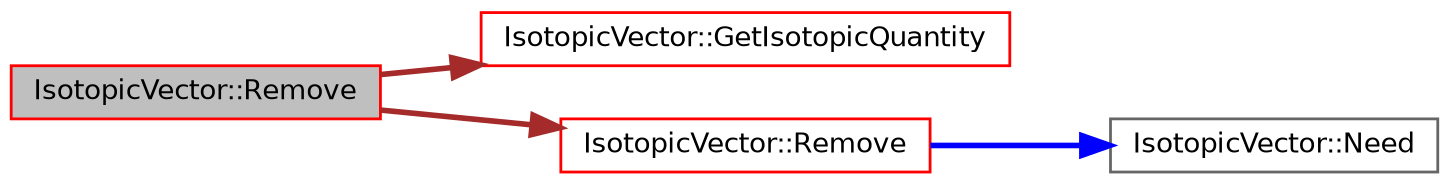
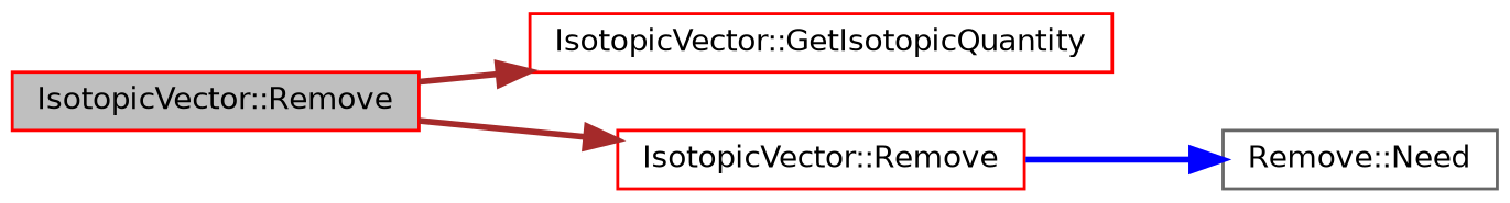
  digraph {
    rankdir=LR
    node [color=red fillcolor=white fontname=Helvetica fontsize=10 shape=record style=filled]
    edge [color=brown fontname=Helvetica fontsize=10 labelfontname=Helvetica labelfontsize=10 style=bold]
    n1 [fillcolor=grey75 fontcolor=black height=0.2 label="IsotopicVector::Remove" width=0.4]
    n2 [height=0.2 label="IsotopicVector::GetIsotopicQuantity" width=0.4]
    n3 [height=0.2 label="IsotopicVector::Remove" width=0.4]
-   n4 [color=gray40 height=0.2 label="IsotopicVector::Need" width=0.4]
+   n4 [color=gray40 height=0.2 label="Remove::Need" width=0.4]
    n1 -> n2
    n1 -> n3
    n3 -> n4 [color=blue]
  }
